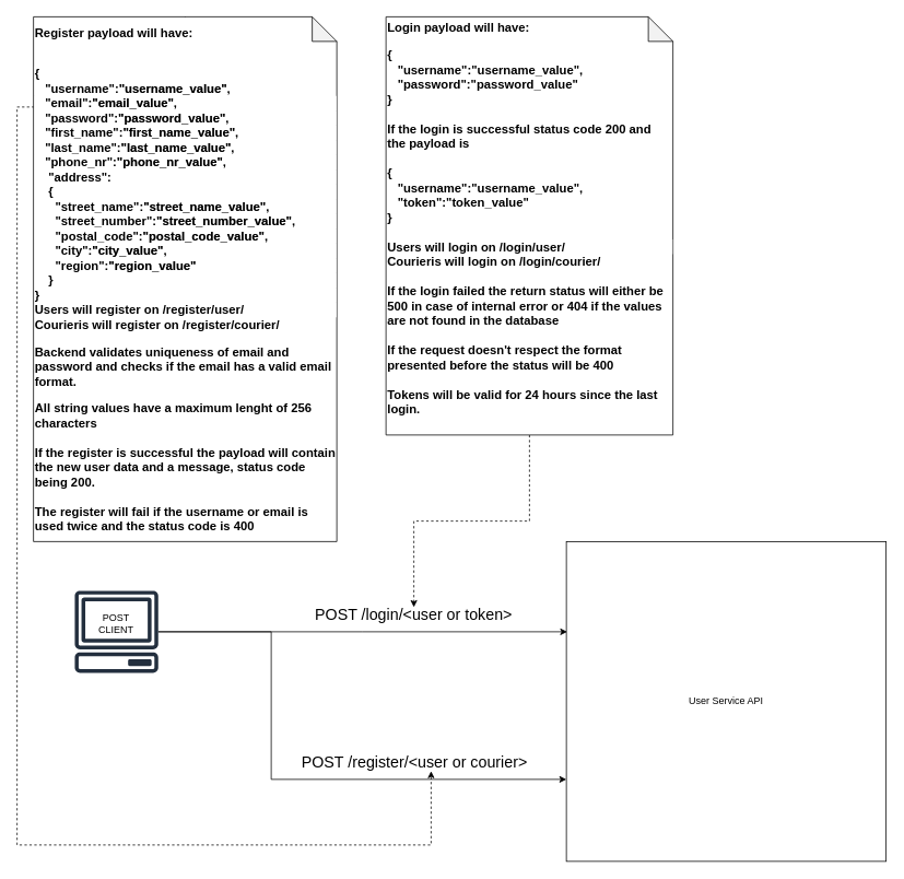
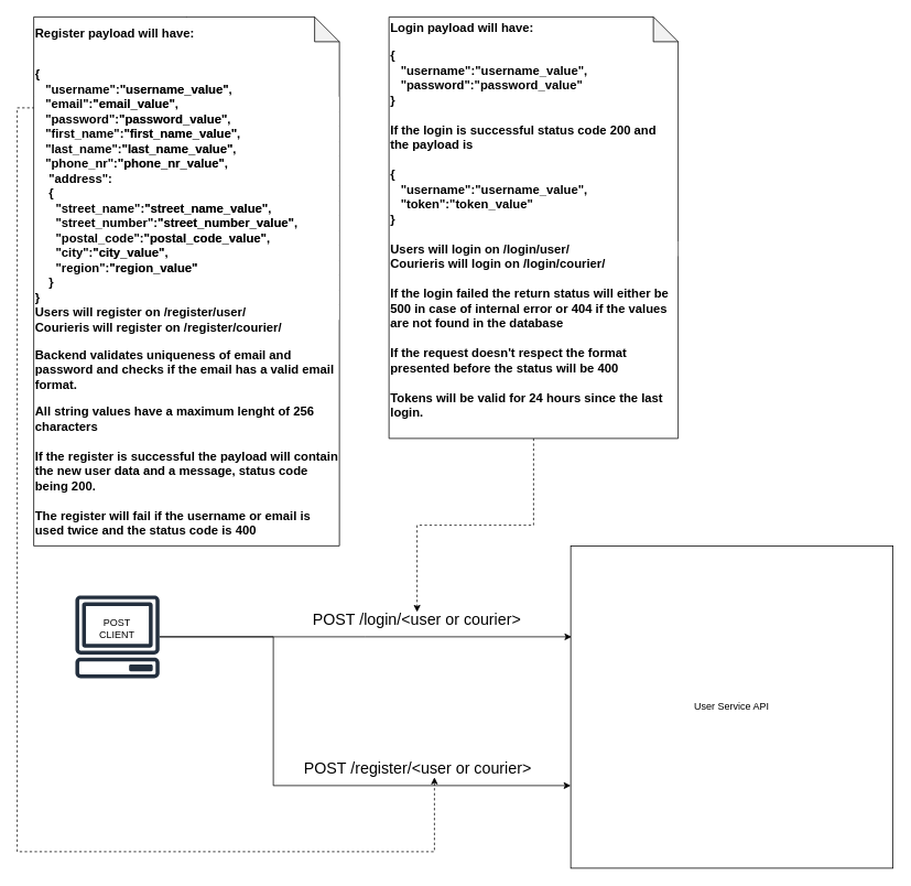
  <mxCell id="0" />
  <mxCell id="1" parent="0" />
  <mxCell id="2" style="edgeStyle=orthogonalEdgeStyle;rounded=0;orthogonalLoop=1;jettySize=auto;html=1;fontFamily=Times New Roman;" parent="1" source="4" edge="1"><mxGeometry relative="1" as="geometry"><mxPoint x="691" y="770" as="targetPoint" /></mxGeometry></mxCell>
  <mxCell id="3" style="edgeStyle=orthogonalEdgeStyle;rounded=0;orthogonalLoop=1;jettySize=auto;html=1;fontFamily=Times New Roman;" parent="1" source="4" edge="1"><mxGeometry relative="1" as="geometry"><mxPoint x="690" y="950" as="targetPoint" /><Array as="points"><mxPoint x="330" y="770" /><mxPoint x="330" y="950" /></Array></mxGeometry></mxCell>
  <mxCell id="4" value="" style="outlineConnect=0;fontColor=#232F3E;gradientColor=none;fillColor=#232F3E;strokeColor=none;dashed=0;verticalLabelPosition=bottom;verticalAlign=top;align=center;html=1;fontSize=12;fontStyle=0;aspect=fixed;pointerEvents=1;shape=mxgraph.aws4.client;" parent="1" vertex="1"><mxGeometry x="90" y="720" width="102.63" height="100" as="geometry" /></mxCell>
- <mxCell id="5" value="&lt;font style=&quot;font-size: 19px&quot;&gt;POST /login/&lt;/font&gt;&lt;span style=&quot;font-size: 19px&quot;&gt;&amp;lt;user or token&amp;gt;&lt;/span&gt;" style="text;html=1;strokeColor=none;fillColor=none;align=center;verticalAlign=middle;whiteSpace=wrap;rounded=0;" parent="1" vertex="1"><mxGeometry x="369" y="740" width="270" height="20" as="geometry" /></mxCell>
+ <mxCell id="5" value="&lt;font style=&quot;font-size: 19px&quot;&gt;POST /login/&lt;/font&gt;&lt;span style=&quot;font-size: 19px&quot;&gt;&amp;lt;user or courier&amp;gt;&lt;/span&gt;" style="text;html=1;strokeColor=none;fillColor=none;align=center;verticalAlign=middle;whiteSpace=wrap;rounded=0;" parent="1" vertex="1"><mxGeometry x="369" y="740" width="270" height="20" as="geometry" /></mxCell>
  <mxCell id="6" value="&lt;font style=&quot;font-size: 19px&quot;&gt;POST /register/&amp;lt;user or courier&amp;gt;&lt;/font&gt;" style="text;html=1;strokeColor=none;fillColor=none;align=center;verticalAlign=middle;whiteSpace=wrap;rounded=0;" parent="1" vertex="1"><mxGeometry x="315" y="920" width="380" height="20" as="geometry" /></mxCell>
  <mxCell id="7" value="POST CLIENT&lt;br&gt;" style="text;html=1;strokeColor=none;fillColor=none;align=center;verticalAlign=middle;whiteSpace=wrap;rounded=0;" parent="1" vertex="1"><mxGeometry x="121.32" y="750" width="40" height="20" as="geometry" /></mxCell>
  <mxCell id="8" style="edgeStyle=orthogonalEdgeStyle;rounded=0;orthogonalLoop=1;jettySize=auto;html=1;exitX=0.5;exitY=1;exitDx=0;exitDy=0;fontFamily=Times New Roman;" parent="1" source="7" target="7" edge="1"><mxGeometry relative="1" as="geometry" /></mxCell>
  <mxCell id="9" style="edgeStyle=orthogonalEdgeStyle;rounded=0;orthogonalLoop=1;jettySize=auto;html=1;exitX=0.5;exitY=0;exitDx=0;exitDy=0;exitPerimeter=0;fontFamily=Times New Roman;dashed=1;" parent="1" source="10" edge="1"><mxGeometry relative="1" as="geometry"><Array as="points"><mxPoint x="212" y="130" /><mxPoint x="20" y="130" /><mxPoint x="20" y="1030" /><mxPoint x="505" y="1030" /></Array><mxPoint x="525" y="940" as="targetPoint" /></mxGeometry></mxCell>
  <mxCell id="10" value="&lt;h3 style=&quot;font-size: 15px&quot;&gt;Register payload will have:&lt;/h3&gt;&lt;div style=&quot;font-size: 14px&quot;&gt;&lt;span style=&quot;font-family: monospace ; font-size: 0px&quot;&gt;%3CmxGraphModel%3E%3Croot%3E%3CmxCell%20id%3D%220%22%2F%3E%3CmxCell%20id%3D%221%22%20parent%3D%220%22%2F%3E%3CmxCell%20id%3D%222%22%20style%3D%22edgeStyle%3DorthogonalEdgeStyle%3Brounded%3D0%3BorthogonalLoop%3D1%3BjettySize%3Dauto%3Bhtml%3D1%3BexitX%3D0%3BexitY%3D0%3BexitDx%3D259%3BexitDy%3D80%3BexitPerimeter%3D0%3BfontFamily%3DTimes%20New%20Roman%3B%22%20edge%3D%221%22%20parent%3D%221%22%3E%3CmxGeometry%20relative%3D%221%22%20as%3D%22geometry%22%3E%3CmxPoint%20x%3D%22624.5%22%20y%3D%22430%22%20as%3D%22sourcePoint%22%2F%3E%3CmxPoint%20x%3D%22495%22%20y%3D%22480%22%20as%3D%22targetPoint%22%2F%3E%3C%2FmxGeometry%3E%3C%2FmxCell%3E%3C%2Froot%3E%3C%2FmxGraphModel%3E&lt;/span&gt;&lt;/div&gt;&lt;font face=&quot;monospace&quot;&gt;&lt;span style=&quot;font-size: 0px&quot;&gt;%3CmxGraphModel%3E%3Croot%3E%3CmxCell%20id%3D%220%22%2F%3E%3CmxCell%20id%3D%221%22%20parent%3D%220%22%2F%3E%3CmxCell%20id%3D%222%22%20style%3D%22edgeStyle%3DorthogonalEdgeStyle%3Brounded%3D0%3BorthogonalLoop%3D1%3BjettySize%3Dauto%3Bhtml%3D1%3BexitX%3D0%3BexitY%3D0%3BexitDx%3D259%3BexitDy%3D80%3BexitPerimeter%3D0%3BfontFamily%3DTimes%20New%20Roman%3B%22%20edge%3D%221%22%20parent%3D%221%22%3E%3CmxGeometry%20relative%3D%221%22%20as%3D%22geometry%22%3E%3CmxPoint%20x%3D%22624.5%22%20y%3D%22430%22%20as%3D%22sourcePoint%22%2F%3E%3CmxPoint%20x%3D%22495%22%20y%3D%22480%22%20as%3D%22targetPoint%22%2F%3E%3C%2FmxGeometry%3E%3C%2FmxCell%3E%3C%2Froot%3E%3C%2FmxGraphModel&lt;/span&gt;&lt;/font&gt;&lt;font style=&quot;font-size: 15px&quot;&gt;&lt;b&gt;&lt;span style=&quot;font-style: inherit ; background-color: rgb(255 , 255 , 255) ; font-family: inherit&quot;&gt;{&amp;nbsp;&lt;br&gt;&lt;/span&gt;&lt;span class=&quot;cm-string cm-property&quot; style=&quot;font-style: inherit ; background-color: rgb(255 , 255 , 255) ; font-family: inherit ; box-sizing: inherit ; text-shadow: none&quot;&gt;&amp;nbsp; &amp;nbsp;&quot;username&quot;&lt;/span&gt;&lt;span style=&quot;font-style: inherit ; background-color: rgb(255 , 255 , 255) ; font-family: inherit&quot;&gt;:&lt;/span&gt;&lt;span class=&quot;cm-string&quot; style=&quot;font-style: inherit ; background-color: rgb(255 , 255 , 255) ; font-family: inherit ; box-sizing: inherit ; text-shadow: rgb(119 , 119 , 119) 0.015em 0.015em 0px&quot;&gt;&quot;username_value&quot;&lt;/span&gt;&lt;span style=&quot;font-style: inherit ; background-color: rgb(255 , 255 , 255) ; font-family: inherit&quot;&gt;,&lt;/span&gt;&lt;span style=&quot;font-style: inherit ; background-color: rgb(255 , 255 , 255) ; font-family: inherit&quot;&gt;&lt;br&gt;&lt;/span&gt;&lt;/b&gt;&lt;/font&gt;&lt;pre class=&quot; CodeMirror-line &quot; style=&quot;box-sizing: inherit ; padding: 0px ; border-radius: 0px ; border-width: 0px ; background: 0px 0px rgb(255 , 255 , 255) ; font-family: inherit ; margin-top: 0px ; margin-bottom: 0px ; overflow-wrap: normal ; line-height: inherit ; z-index: 2 ; position: relative ; overflow: visible ; font-size: 15px&quot;&gt;&lt;span style=&quot;box-sizing: inherit ; font-style: inherit ; padding-right: 0.1px&quot;&gt;&lt;font style=&quot;font-size: 15px&quot;&gt;&lt;b&gt;   &lt;span class=&quot;cm-string cm-property&quot; style=&quot;box-sizing: inherit ; font-style: inherit ; text-shadow: none&quot;&gt;&quot;email&quot;&lt;/span&gt;:&lt;span class=&quot;cm-string&quot; style=&quot;box-sizing: inherit ; font-style: inherit ; text-shadow: rgb(119 , 119 , 119) 0.015em 0.015em 0px&quot;&gt;&quot;email_value&quot;&lt;/span&gt;,&lt;/b&gt;&lt;/font&gt;&lt;/span&gt;&lt;/pre&gt;&lt;pre class=&quot; CodeMirror-line &quot; style=&quot;box-sizing: inherit ; padding: 0px ; border-radius: 0px ; border-width: 0px ; background: 0px 0px rgb(255 , 255 , 255) ; font-family: inherit ; margin-top: 0px ; margin-bottom: 0px ; overflow-wrap: normal ; line-height: inherit ; z-index: 2 ; position: relative ; overflow: visible ; font-size: 15px&quot;&gt;&lt;span style=&quot;box-sizing: inherit ; font-style: inherit ; padding-right: 0.1px&quot;&gt;&lt;font style=&quot;font-size: 15px&quot;&gt;&lt;b&gt;   &lt;span class=&quot;cm-string cm-property&quot; style=&quot;box-sizing: inherit ; font-style: inherit ; text-shadow: none&quot;&gt;&quot;password&quot;&lt;/span&gt;:&lt;span class=&quot;cm-string&quot; style=&quot;box-sizing: inherit ; font-style: inherit ; text-shadow: rgb(119 , 119 , 119) 0.015em 0.015em 0px&quot;&gt;&quot;password_value&quot;&lt;/span&gt;,&lt;/b&gt;&lt;/font&gt;&lt;/span&gt;&lt;/pre&gt;&lt;pre class=&quot; CodeMirror-line &quot; style=&quot;box-sizing: inherit ; padding: 0px ; border-radius: 0px ; border-width: 0px ; background: 0px 0px rgb(255 , 255 , 255) ; font-family: inherit ; margin-top: 0px ; margin-bottom: 0px ; overflow-wrap: normal ; line-height: inherit ; z-index: 2 ; position: relative ; overflow: visible ; font-size: 15px&quot;&gt;&lt;span style=&quot;box-sizing: inherit ; font-style: inherit ; padding-right: 0.1px&quot;&gt;&lt;font style=&quot;font-size: 15px&quot;&gt;&lt;b&gt;   &lt;span class=&quot;cm-string cm-property&quot; style=&quot;box-sizing: inherit ; font-style: inherit ; text-shadow: none&quot;&gt;&quot;first_name&quot;&lt;/span&gt;:&lt;span class=&quot;cm-string&quot; style=&quot;box-sizing: inherit ; font-style: inherit ; text-shadow: rgb(119 , 119 , 119) 0.015em 0.015em 0px&quot;&gt;&quot;first_name_value&quot;&lt;/span&gt;,&lt;/b&gt;&lt;/font&gt;&lt;/span&gt;&lt;/pre&gt;&lt;pre class=&quot; CodeMirror-line &quot; style=&quot;box-sizing: inherit ; padding: 0px ; border-radius: 0px ; border-width: 0px ; background: 0px 0px rgb(255 , 255 , 255) ; font-family: inherit ; margin-top: 0px ; margin-bottom: 0px ; overflow-wrap: normal ; line-height: inherit ; z-index: 2 ; position: relative ; overflow: visible ; font-size: 15px&quot;&gt;&lt;span style=&quot;box-sizing: inherit ; font-style: inherit ; padding-right: 0.1px&quot;&gt;&lt;font style=&quot;font-size: 15px&quot;&gt;&lt;b&gt;   &lt;span class=&quot;cm-string cm-property&quot; style=&quot;box-sizing: inherit ; font-style: inherit ; text-shadow: none&quot;&gt;&quot;last_name&quot;&lt;/span&gt;:&lt;span class=&quot;cm-string&quot; style=&quot;box-sizing: inherit ; font-style: inherit ; text-shadow: rgb(119 , 119 , 119) 0.015em 0.015em 0px&quot;&gt;&quot;last_name_value&quot;&lt;/span&gt;,&lt;/b&gt;&lt;/font&gt;&lt;/span&gt;&lt;/pre&gt;&lt;pre class=&quot; CodeMirror-line &quot; style=&quot;box-sizing: inherit ; padding: 0px ; border-radius: 0px ; border-width: 0px ; background: 0px 0px rgb(255 , 255 , 255) ; font-family: inherit ; margin-top: 0px ; margin-bottom: 0px ; overflow-wrap: normal ; line-height: inherit ; z-index: 2 ; position: relative ; overflow: visible ; font-size: 15px&quot;&gt;&lt;span style=&quot;box-sizing: inherit ; font-style: inherit ; padding-right: 0.1px&quot;&gt;&lt;font style=&quot;font-size: 15px&quot;&gt;&lt;b&gt;   &lt;span class=&quot;cm-string cm-property&quot; style=&quot;box-sizing: inherit ; font-style: inherit ; text-shadow: none&quot;&gt;&quot;phone_nr&quot;&lt;/span&gt;:&lt;span class=&quot;cm-string&quot; style=&quot;box-sizing: inherit ; font-style: inherit ; text-shadow: rgb(119 , 119 , 119) 0.015em 0.015em 0px&quot;&gt;&quot;phone_nr_value&quot;&lt;/span&gt;,&lt;/b&gt;&lt;/font&gt;&lt;/span&gt;&lt;/pre&gt;&lt;pre class=&quot; CodeMirror-line &quot; style=&quot;box-sizing: inherit ; padding: 0px ; border-radius: 0px ; border-width: 0px ; background: 0px 0px rgb(255 , 255 , 255) ; font-family: inherit ; margin-top: 0px ; margin-bottom: 0px ; overflow-wrap: normal ; line-height: inherit ; z-index: 2 ; position: relative ; overflow: visible ; font-size: 15px&quot;&gt;&lt;font style=&quot;font-size: 15px&quot;&gt;&lt;b&gt;    &quot;address&quot;&lt;span style=&quot;font-style: inherit ; font-family: inherit&quot;&gt;:&lt;/span&gt;&lt;/b&gt;&lt;/font&gt;&lt;/pre&gt;&lt;pre class=&quot; CodeMirror-line &quot; style=&quot;box-sizing: inherit ; padding: 0px ; border-radius: 0px ; border-width: 0px ; background: 0px 0px rgb(255 , 255 , 255) ; font-family: inherit ; margin-top: 0px ; margin-bottom: 0px ; overflow-wrap: normal ; line-height: inherit ; z-index: 2 ; position: relative ; overflow: visible ; font-size: 15px&quot;&gt;&lt;span class=&quot;CodeMirror-widget&quot; style=&quot;font-style: inherit ; font-family: inherit ; box-sizing: inherit&quot;&gt;&lt;span style=&quot;box-sizing: inherit ; font-style: inherit&quot;&gt;&lt;span style=&quot;box-sizing: inherit ; font-style: inherit&quot;&gt;&lt;font style=&quot;font-size: 15px&quot;&gt;&lt;b&gt;&amp;nbsp; &amp;nbsp; {&lt;/b&gt;&lt;/font&gt;&lt;/span&gt;&lt;/span&gt;&lt;/span&gt;&lt;/pre&gt;&lt;pre class=&quot; CodeMirror-line &quot; style=&quot;box-sizing: inherit ; padding: 0px ; border-radius: 0px ; border-width: 0px ; background: 0px 0px rgb(255 , 255 , 255) ; font-family: inherit ; margin-top: 0px ; margin-bottom: 0px ; overflow-wrap: normal ; line-height: inherit ; z-index: 2 ; position: relative ; overflow: visible ; font-size: 15px&quot;&gt;&lt;font style=&quot;font-size: 15px&quot;&gt;&lt;b&gt;&lt;span&gt;&lt;/span&gt;      &quot;street_name&quot;&lt;span style=&quot;font-style: inherit ; font-family: inherit&quot;&gt;:&lt;/span&gt;&lt;span class=&quot;cm-string&quot; style=&quot;font-style: inherit ; font-family: inherit ; box-sizing: inherit ; text-shadow: rgb(119 , 119 , 119) 0.015em 0.015em 0px&quot;&gt;&quot;street_name_value&quot;&lt;/span&gt;&lt;span style=&quot;font-style: inherit ; font-family: inherit&quot;&gt;,&lt;/span&gt;&lt;/b&gt;&lt;/font&gt;&lt;/pre&gt;&lt;pre class=&quot; CodeMirror-line &quot; style=&quot;box-sizing: inherit ; padding: 0px ; border-radius: 0px ; border-width: 0px ; background: 0px 0px rgb(255 , 255 , 255) ; font-family: inherit ; margin-top: 0px ; margin-bottom: 0px ; overflow-wrap: normal ; line-height: inherit ; z-index: 2 ; position: relative ; overflow: visible ; font-size: 15px&quot;&gt;&lt;span style=&quot;box-sizing: inherit ; font-style: inherit ; padding-right: 0.1px&quot;&gt;&lt;font style=&quot;font-size: 15px&quot;&gt;&lt;b&gt;      &lt;span class=&quot;cm-string cm-property&quot; style=&quot;box-sizing: inherit ; font-style: inherit ; text-shadow: none&quot;&gt;&quot;street_number&quot;&lt;/span&gt;:&lt;span class=&quot;cm-string&quot; style=&quot;box-sizing: inherit ; font-style: inherit ; text-shadow: rgb(119 , 119 , 119) 0.015em 0.015em 0px&quot;&gt;&quot;street_number_value&quot;&lt;/span&gt;,&lt;/b&gt;&lt;/font&gt;&lt;/span&gt;&lt;/pre&gt;&lt;pre class=&quot; CodeMirror-line &quot; style=&quot;box-sizing: inherit ; padding: 0px ; border-radius: 0px ; border-width: 0px ; background: 0px 0px rgb(255 , 255 , 255) ; font-family: inherit ; margin-top: 0px ; margin-bottom: 0px ; overflow-wrap: normal ; line-height: inherit ; z-index: 2 ; position: relative ; overflow: visible ; font-size: 15px&quot;&gt;&lt;span style=&quot;box-sizing: inherit ; font-style: inherit ; padding-right: 0.1px&quot;&gt;&lt;font style=&quot;font-size: 15px&quot;&gt;&lt;b&gt;      &lt;span class=&quot;cm-string cm-property&quot; style=&quot;box-sizing: inherit ; font-style: inherit ; text-shadow: none&quot;&gt;&quot;postal_code&quot;&lt;/span&gt;:&lt;span class=&quot;cm-string&quot; style=&quot;box-sizing: inherit ; font-style: inherit ; text-shadow: rgb(119 , 119 , 119) 0.015em 0.015em 0px&quot;&gt;&quot;postal_code_value&quot;&lt;/span&gt;,&lt;/b&gt;&lt;/font&gt;&lt;/span&gt;&lt;/pre&gt;&lt;pre class=&quot; CodeMirror-line &quot; style=&quot;box-sizing: inherit ; padding: 0px ; border-radius: 0px ; border-width: 0px ; background: 0px 0px rgb(255 , 255 , 255) ; font-family: inherit ; margin-top: 0px ; margin-bottom: 0px ; overflow-wrap: normal ; line-height: inherit ; z-index: 2 ; position: relative ; overflow: visible ; font-size: 15px&quot;&gt;&lt;span style=&quot;box-sizing: inherit ; font-style: inherit ; padding-right: 0.1px&quot;&gt;&lt;font style=&quot;font-size: 15px&quot;&gt;&lt;b&gt;      &lt;span class=&quot;cm-string cm-property&quot; style=&quot;box-sizing: inherit ; font-style: inherit ; text-shadow: none&quot;&gt;&quot;city&quot;&lt;/span&gt;:&lt;span class=&quot;cm-string&quot; style=&quot;box-sizing: inherit ; font-style: inherit ; text-shadow: rgb(119 , 119 , 119) 0.015em 0.015em 0px&quot;&gt;&quot;city_value&quot;&lt;/span&gt;,&lt;/b&gt;&lt;/font&gt;&lt;/span&gt;&lt;/pre&gt;&lt;pre class=&quot; CodeMirror-line &quot; style=&quot;box-sizing: inherit ; padding: 0px ; border-radius: 0px ; border-width: 0px ; background: 0px 0px rgb(255 , 255 , 255) ; font-family: inherit ; margin-top: 0px ; margin-bottom: 0px ; overflow-wrap: normal ; line-height: inherit ; z-index: 2 ; position: relative ; overflow: visible ; font-size: 15px&quot;&gt;&lt;span style=&quot;box-sizing: inherit ; font-style: inherit ; padding-right: 0.1px&quot;&gt;&lt;font style=&quot;font-size: 15px&quot;&gt;&lt;b&gt;      &lt;span class=&quot;cm-string cm-property&quot; style=&quot;box-sizing: inherit ; font-style: inherit ; text-shadow: none&quot;&gt;&quot;region&quot;&lt;/span&gt;:&lt;span class=&quot;cm-string&quot; style=&quot;box-sizing: inherit ; font-style: inherit ; text-shadow: rgb(119 , 119 , 119) 0.015em 0.015em 0px&quot;&gt;&quot;region_value&quot;&lt;/span&gt;&lt;/b&gt;&lt;/font&gt;&lt;/span&gt;&lt;/pre&gt;&lt;pre class=&quot; CodeMirror-line &quot; style=&quot;box-sizing: inherit ; padding: 0px ; border-radius: 0px ; border-width: 0px ; background: 0px 0px rgb(255 , 255 , 255) ; font-family: inherit ; margin-top: 0px ; margin-bottom: 0px ; overflow-wrap: normal ; line-height: inherit ; z-index: 2 ; position: relative ; overflow: visible ; font-size: 15px&quot;&gt;&lt;span style=&quot;box-sizing: inherit ; font-style: inherit ; padding-right: 0.1px&quot;&gt;&lt;font style=&quot;font-size: 15px&quot;&gt;&lt;b&gt;    }&lt;/b&gt;&lt;/font&gt;&lt;/span&gt;&lt;/pre&gt;&lt;pre class=&quot; CodeMirror-line &quot; style=&quot;box-sizing: inherit ; padding: 0px ; border-radius: 0px ; border-width: 0px ; background: 0px 0px rgb(255 , 255 , 255) ; font-family: inherit ; margin-top: 0px ; margin-bottom: 0px ; overflow-wrap: normal ; line-height: inherit ; z-index: 2 ; position: relative ; overflow: visible ; font-size: 15px&quot;&gt;&lt;span style=&quot;box-sizing: inherit ; font-style: inherit ; padding-right: 0.1px&quot;&gt;&lt;font style=&quot;font-size: 15px&quot;&gt;&lt;b&gt;}&lt;/b&gt;&lt;/font&gt;&lt;/span&gt;&lt;/pre&gt;&lt;h3 style=&quot;box-sizing: inherit ; padding: 0px ; border-radius: 0px ; border-width: 0px ; background: 0px 0px rgb(255 , 255 , 255) ; font-family: inherit ; margin-top: 0px ; margin-bottom: 0px ; overflow-wrap: normal ; line-height: inherit ; z-index: 2 ; position: relative ; overflow: visible ; font-size: 15px&quot;&gt;Users will register on&amp;nbsp;/register/user/&lt;/h3&gt;&lt;div style=&quot;font-size: 15px&quot;&gt;&lt;b&gt;Courieris will register on /register/courier/&lt;/b&gt;&lt;/div&gt;&lt;h3 style=&quot;font-size: 15px&quot;&gt;Backend validates uniqueness of email and password and checks if the email has a valid email format.&lt;/h3&gt;&lt;div style=&quot;font-size: 15px&quot;&gt;&lt;b&gt;All string values have a maximum lenght of 256 characters&lt;/b&gt;&lt;/div&gt;&lt;div style=&quot;font-size: 15px&quot;&gt;&lt;b&gt;&lt;br&gt;&lt;/b&gt;&lt;/div&gt;&lt;div style=&quot;font-size: 15px&quot;&gt;&lt;b&gt;If the register is successful the payload will contain the new user data and a message, status code being 200.&lt;/b&gt;&lt;/div&gt;&lt;div style=&quot;font-size: 15px&quot;&gt;&lt;b&gt;&lt;br&gt;&lt;/b&gt;&lt;/div&gt;&lt;div style=&quot;font-size: 15px&quot;&gt;&lt;b&gt;The register will fail if the username or email is used twice and the status code is 400&lt;/b&gt;&lt;/div&gt;&lt;div&gt;&lt;br&gt;&lt;/div&gt;" style="shape=note;whiteSpace=wrap;html=1;backgroundOutline=1;darkOpacity=0.05;strokeWidth=1;align=left;" parent="1" vertex="1"><mxGeometry x="40" y="20" width="370" height="640" as="geometry" /></mxCell>
  <mxCell id="11" style="edgeStyle=orthogonalEdgeStyle;rounded=0;orthogonalLoop=1;jettySize=auto;html=1;entryX=0.5;entryY=0;entryDx=0;entryDy=0;dashed=1;strokeColor=#000000;fontFamily=Times New Roman;" parent="1" source="12" target="5" edge="1"><mxGeometry relative="1" as="geometry" /></mxCell>
  <mxCell id="12" value="&lt;h3 style=&quot;font-size: 15px&quot;&gt;&lt;span&gt;Login payload will have:&lt;/span&gt;&lt;br&gt;&lt;/h3&gt;&lt;div&gt;&lt;div style=&quot;font-size: 15px&quot;&gt;&lt;font style=&quot;font-size: 15px&quot;&gt;&lt;b&gt;{&lt;/b&gt;&lt;/font&gt;&lt;/div&gt;&lt;div style=&quot;font-size: 15px&quot;&gt;&lt;font style=&quot;font-size: 15px&quot;&gt;&lt;b&gt;&amp;nbsp; &amp;nbsp;&quot;username&quot;:&quot;username_value&quot;,&lt;/b&gt;&lt;/font&gt;&lt;/div&gt;&lt;div style=&quot;font-size: 15px&quot;&gt;&lt;font style=&quot;font-size: 15px&quot;&gt;&lt;b&gt;&amp;nbsp; &amp;nbsp;&quot;password&quot;:&quot;password_value&quot;&lt;/b&gt;&lt;/font&gt;&lt;/div&gt;&lt;div style=&quot;font-size: 15px&quot;&gt;&lt;font style=&quot;font-size: 15px&quot;&gt;&lt;b&gt;}&lt;/b&gt;&lt;/font&gt;&lt;/div&gt;&lt;div style=&quot;font-size: 15px&quot;&gt;&lt;font style=&quot;font-size: 15px&quot;&gt;&lt;b&gt;&lt;br&gt;&lt;/b&gt;&lt;/font&gt;&lt;/div&gt;&lt;div style=&quot;font-size: 15px&quot;&gt;&lt;b&gt;If the login is successful status code 200 and the payload is&amp;nbsp;&lt;/b&gt;&lt;/div&gt;&lt;div style=&quot;font-size: 15px&quot;&gt;&lt;b&gt;&lt;br&gt;&lt;/b&gt;&lt;/div&gt;&lt;div&gt;&lt;div&gt;&lt;span style=&quot;font-size: 15px&quot;&gt;&lt;b&gt;{&lt;/b&gt;&lt;/span&gt;&lt;/div&gt;&lt;div&gt;&lt;span style=&quot;font-size: 15px&quot;&gt;&lt;b&gt;&amp;nbsp; &amp;nbsp;&quot;username&quot;:&quot;username_value&quot;,&lt;/b&gt;&lt;/span&gt;&lt;/div&gt;&lt;div&gt;&lt;span style=&quot;font-size: 15px&quot;&gt;&lt;b&gt;&amp;nbsp; &amp;nbsp;&quot;token&quot;:&quot;token_value&quot;&lt;/b&gt;&lt;/span&gt;&lt;/div&gt;&lt;div&gt;&lt;span style=&quot;font-size: 15px&quot;&gt;&lt;b&gt;}&lt;/b&gt;&lt;/span&gt;&lt;/div&gt;&lt;/div&gt;&lt;/div&gt;&lt;div&gt;&lt;span style=&quot;font-size: 15px&quot;&gt;&lt;b&gt;&lt;br&gt;&lt;/b&gt;&lt;/span&gt;&lt;/div&gt;&lt;div&gt;&lt;h3 style=&quot;font-family: inherit ; box-sizing: inherit ; padding: 0px ; border-radius: 0px ; border-width: 0px ; background: 0px 0px rgb(255 , 255 , 255) ; margin-top: 0px ; margin-bottom: 0px ; overflow-wrap: normal ; line-height: inherit ; z-index: 2 ; position: relative ; overflow: visible ; font-size: 15px&quot;&gt;Users will login on&amp;nbsp;/login/user/&lt;/h3&gt;&lt;div style=&quot;font-size: 15px&quot;&gt;&lt;b&gt;Courieris will login on /login/courier/&lt;/b&gt;&lt;/div&gt;&lt;/div&gt;&lt;div&gt;&lt;span style=&quot;font-size: 15px&quot;&gt;&lt;b&gt;&lt;br&gt;&lt;/b&gt;&lt;/span&gt;&lt;/div&gt;&lt;div&gt;&lt;span style=&quot;font-size: 15px&quot;&gt;&lt;b&gt;If the login failed the return status will either be 500 in case of internal error or 404 if the values are not found in the database&lt;/b&gt;&lt;/span&gt;&lt;/div&gt;&lt;div&gt;&lt;span style=&quot;font-size: 15px&quot;&gt;&lt;b&gt;&lt;br&gt;&lt;/b&gt;&lt;/span&gt;&lt;/div&gt;&lt;div&gt;&lt;span style=&quot;font-size: 15px&quot;&gt;&lt;b&gt;If the request doesn't respect the format presented before the status will be 400&lt;/b&gt;&lt;/span&gt;&lt;/div&gt;&lt;div&gt;&lt;span style=&quot;font-size: 15px&quot;&gt;&lt;b&gt;&lt;br&gt;&lt;/b&gt;&lt;/span&gt;&lt;/div&gt;&lt;div&gt;&lt;span style=&quot;font-size: 15px&quot;&gt;&lt;b&gt;Tokens will be valid for 24 hours since the last login.&lt;/b&gt;&lt;/span&gt;&lt;/div&gt;&lt;div&gt;&lt;span style=&quot;font-size: 15px&quot;&gt;&lt;b&gt;&lt;br&gt;&lt;/b&gt;&lt;/span&gt;&lt;/div&gt;&lt;div&gt;&lt;br&gt;&lt;/div&gt;" style="shape=note;whiteSpace=wrap;html=1;backgroundOutline=1;darkOpacity=0.05;strokeWidth=1;align=left;" parent="1" vertex="1"><mxGeometry x="470" y="20" width="350" height="510" as="geometry" /></mxCell>
  <mxCell id="13" value="User Service API" style="whiteSpace=wrap;html=1;aspect=fixed;strokeWidth=1;" parent="1" vertex="1"><mxGeometry x="690" y="660" width="390" height="390" as="geometry" /></mxCell>
